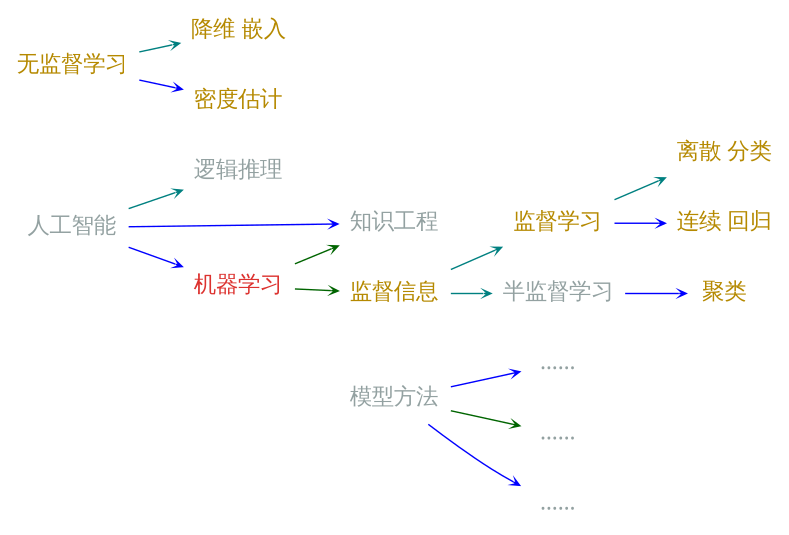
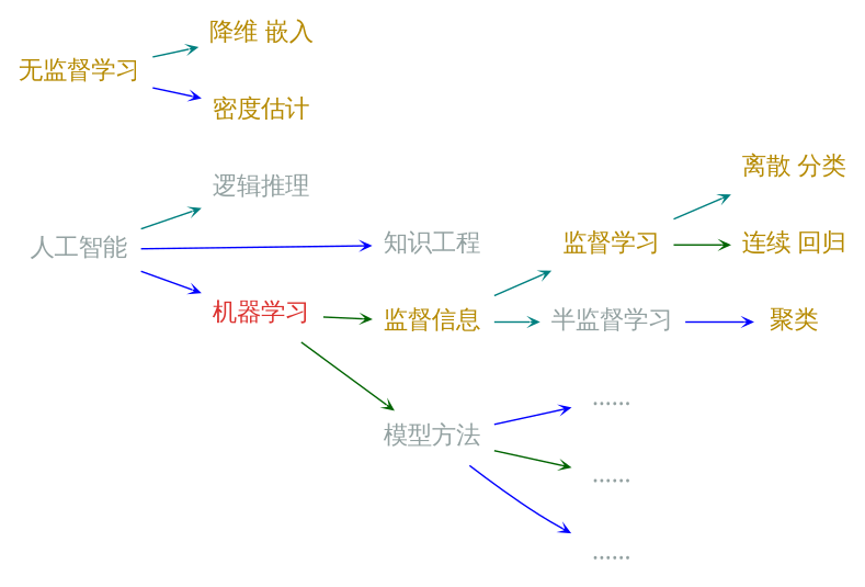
  digraph {
    nodesep=0.2
    rankdir=LR
    ranksep=0.4
    node [fontcolor="#93a1a1" fontname="EBG,fzlz" fontsize=16 shape=plaintext]
    edge [arrowhead=vee arrowsize=0.5 color=blue fontcolor="#93a1a1" fontname="EBG,fzlz" fontsize=12]
    "人工智能"
    "逻辑推理"
    "知识工程"
    "机器学习" [fontcolor="#dc322f"]
    "监督信息" [fontcolor="#b58900"]
    "模型方法"
    "监督学习" [fontcolor="#b58900"]
    "半监督学习"
    n9 [label="……"]
    n10 [label="……"]
    n11 [label="……"]
    "离散 分类" [fontcolor="#b58900"]
    "连续 回归" [fontcolor="#b58900"]
    "聚类" [fontcolor="#b58900"]
    "无监督学习" [fontcolor="#b58900"]
    "降维 嵌入" [fontcolor="#b58900"]
    "密度估计" [fontcolor="#b58900"]
    "人工智能" -> "逻辑推理" [color=teal fontcolor="#268bd2"]
    "人工智能" -> "知识工程" [fontcolor="#268bd2"]
    "人工智能" -> "机器学习" [fontcolor="#268bd2"]
    "机器学习" -> "监督信息" [color=darkgreen]
-   "机器学习" -> "知识工程" [color=darkgreen]
+   "机器学习" -> "模型方法" [color=darkgreen]
    "监督信息" -> "监督学习" [color=teal]
    "监督信息" -> "半监督学习" [color=teal]
    "模型方法" -> n9
    "模型方法" -> n10 [color=darkgreen]
    "模型方法" -> n11
    "监督学习" -> "离散 分类" [color=teal]
-   "监督学习" -> "连续 回归"
+   "监督学习" -> "连续 回归" [color=darkgreen]
    "半监督学习" -> "聚类"
    "无监督学习" -> "降维 嵌入" [color=teal]
    "无监督学习" -> "密度估计"
  }
